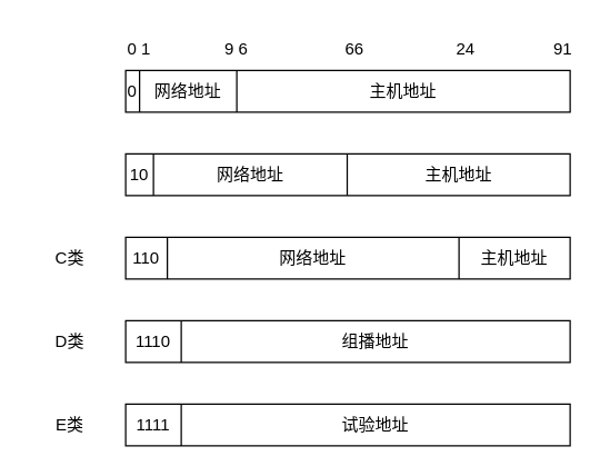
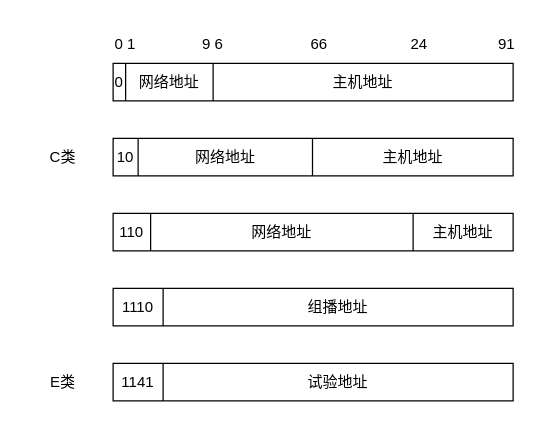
  <mxCell id="0" />
  <mxCell id="1" parent="0" />
  <mxCell id="2" value="" style="rounded=0;whiteSpace=wrap;html=1;" vertex="1" parent="1"><mxGeometry x="90" y="50" width="320" height="30" as="geometry" /></mxCell>
  <mxCell id="3" value="" style="rounded=0;whiteSpace=wrap;html=1;" vertex="1" parent="1"><mxGeometry x="90" y="110" width="320" height="30" as="geometry" /></mxCell>
  <mxCell id="4" value="" style="rounded=0;whiteSpace=wrap;html=1;" vertex="1" parent="1"><mxGeometry x="90" y="170" width="320" height="30" as="geometry" /></mxCell>
  <mxCell id="5" value="" style="rounded=0;whiteSpace=wrap;html=1;" vertex="1" parent="1"><mxGeometry x="90" y="230" width="320" height="30" as="geometry" /></mxCell>
  <mxCell id="6" value="" style="rounded=0;whiteSpace=wrap;html=1;" vertex="1" parent="1"><mxGeometry x="90" y="290" width="320" height="30" as="geometry" /></mxCell>
- <mxCell id="7" value="C类" style="text;html=1;strokeColor=none;fillColor=none;align=center;verticalAlign=middle;whiteSpace=wrap;rounded=0;" vertex="1" parent="1"><mxGeometry x="20" y="170" width="60" height="30" as="geometry" /></mxCell>
- <mxCell id="8" value="D类" style="text;html=1;strokeColor=none;fillColor=none;align=center;verticalAlign=middle;whiteSpace=wrap;rounded=0;" vertex="1" parent="1"><mxGeometry x="20" y="230" width="60" height="30" as="geometry" /></mxCell>
+ <mxCell id="7" value="C类" style="text;html=1;strokeColor=none;fillColor=none;align=center;verticalAlign=middle;whiteSpace=wrap;rounded=0;" vertex="1" parent="1"><mxGeometry x="20" y="110" width="60" height="30" as="geometry" /></mxCell>
  <mxCell id="9" value="E类" style="text;html=1;strokeColor=none;fillColor=none;align=center;verticalAlign=middle;whiteSpace=wrap;rounded=0;" vertex="1" parent="1"><mxGeometry x="20" y="290" width="60" height="30" as="geometry" /></mxCell>
  <mxCell id="10" value="" style="endArrow=none;html=1;rounded=0;" edge="1" parent="1"><mxGeometry width="50" height="50" relative="1" as="geometry"><mxPoint x="130" y="320" as="sourcePoint" /><mxPoint x="130" y="290" as="targetPoint" /></mxGeometry></mxCell>
  <mxCell id="11" value="" style="endArrow=none;html=1;rounded=0;" edge="1" parent="1"><mxGeometry width="50" height="50" relative="1" as="geometry"><mxPoint x="130" y="260" as="sourcePoint" /><mxPoint x="130" y="230" as="targetPoint" /></mxGeometry></mxCell>
  <mxCell id="12" value="" style="endArrow=none;html=1;rounded=0;" edge="1" parent="1"><mxGeometry width="50" height="50" relative="1" as="geometry"><mxPoint x="330" y="200" as="sourcePoint" /><mxPoint x="330" y="170" as="targetPoint" /></mxGeometry></mxCell>
  <mxCell id="13" value="" style="endArrow=none;html=1;rounded=0;" edge="1" parent="1"><mxGeometry width="50" height="50" relative="1" as="geometry"><mxPoint x="120" y="200" as="sourcePoint" /><mxPoint x="120" y="170" as="targetPoint" /></mxGeometry></mxCell>
  <mxCell id="14" value="" style="endArrow=none;html=1;rounded=0;" edge="1" parent="1"><mxGeometry width="50" height="50" relative="1" as="geometry"><mxPoint x="249.5" y="140" as="sourcePoint" /><mxPoint x="249.5" y="110" as="targetPoint" /></mxGeometry></mxCell>
  <mxCell id="15" value="" style="endArrow=none;html=1;rounded=0;" edge="1" parent="1"><mxGeometry width="50" height="50" relative="1" as="geometry"><mxPoint x="110" y="140" as="sourcePoint" /><mxPoint x="110" y="110" as="targetPoint" /></mxGeometry></mxCell>
  <mxCell id="16" value="" style="endArrow=none;html=1;rounded=0;" edge="1" parent="1"><mxGeometry width="50" height="50" relative="1" as="geometry"><mxPoint x="170" y="80" as="sourcePoint" /><mxPoint x="170" y="50" as="targetPoint" /></mxGeometry></mxCell>
  <mxCell id="17" value="" style="endArrow=none;html=1;rounded=0;" edge="1" parent="1"><mxGeometry width="50" height="50" relative="1" as="geometry"><mxPoint x="100" y="80" as="sourcePoint" /><mxPoint x="100" y="50" as="targetPoint" /></mxGeometry></mxCell>
  <mxCell id="18" value="0" style="text;html=1;strokeColor=none;fillColor=none;align=center;verticalAlign=middle;whiteSpace=wrap;rounded=0;" vertex="1" parent="1"><mxGeometry x="90" y="45" width="10" height="40" as="geometry" /></mxCell>
  <mxCell id="19" value="10" style="text;html=1;strokeColor=none;fillColor=none;align=center;verticalAlign=middle;whiteSpace=wrap;rounded=0;" vertex="1" parent="1"><mxGeometry x="90" y="110" width="20" height="30" as="geometry" /></mxCell>
  <mxCell id="20" value="110" style="text;html=1;strokeColor=none;fillColor=none;align=center;verticalAlign=middle;whiteSpace=wrap;rounded=0;" vertex="1" parent="1"><mxGeometry x="90" y="170" width="30" height="30" as="geometry" /></mxCell>
  <mxCell id="21" value="1110" style="text;html=1;strokeColor=none;fillColor=none;align=center;verticalAlign=middle;whiteSpace=wrap;rounded=0;" vertex="1" parent="1"><mxGeometry x="90" y="230" width="40" height="30" as="geometry" /></mxCell>
- <mxCell id="22" value="1111" style="text;html=1;strokeColor=none;fillColor=none;align=center;verticalAlign=middle;whiteSpace=wrap;rounded=0;" vertex="1" parent="1"><mxGeometry x="90" y="290" width="40" height="30" as="geometry" /></mxCell>
+ <mxCell id="22" value="1141" style="text;html=1;strokeColor=none;fillColor=none;align=center;verticalAlign=middle;whiteSpace=wrap;rounded=0;" vertex="1" parent="1"><mxGeometry x="90" y="290" width="40" height="30" as="geometry" /></mxCell>
  <mxCell id="23" value="网络地址" style="text;html=1;strokeColor=none;fillColor=none;align=center;verticalAlign=middle;whiteSpace=wrap;rounded=0;" vertex="1" parent="1"><mxGeometry x="100" y="50" width="70" height="30" as="geometry" /></mxCell>
  <mxCell id="24" value="网络地址" style="text;html=1;strokeColor=none;fillColor=none;align=center;verticalAlign=middle;whiteSpace=wrap;rounded=0;" vertex="1" parent="1"><mxGeometry x="110" y="110" width="140" height="30" as="geometry" /></mxCell>
  <mxCell id="25" value="网络地址" style="text;html=1;strokeColor=none;fillColor=none;align=center;verticalAlign=middle;whiteSpace=wrap;rounded=0;" vertex="1" parent="1"><mxGeometry x="120" y="170" width="210" height="30" as="geometry" /></mxCell>
  <mxCell id="26" value="主机地址" style="text;html=1;strokeColor=none;fillColor=none;align=center;verticalAlign=middle;whiteSpace=wrap;rounded=0;" vertex="1" parent="1"><mxGeometry x="170" y="50" width="240" height="30" as="geometry" /></mxCell>
  <mxCell id="27" value="主机地址" style="text;html=1;strokeColor=none;fillColor=none;align=center;verticalAlign=middle;whiteSpace=wrap;rounded=0;" vertex="1" parent="1"><mxGeometry x="250" y="110" width="160" height="30" as="geometry" /></mxCell>
  <mxCell id="28" value="主机地址" style="text;html=1;strokeColor=none;fillColor=none;align=center;verticalAlign=middle;whiteSpace=wrap;rounded=0;" vertex="1" parent="1"><mxGeometry x="330" y="170" width="80" height="30" as="geometry" /></mxCell>
  <mxCell id="29" value="组播地址" style="text;html=1;strokeColor=none;fillColor=none;align=center;verticalAlign=middle;whiteSpace=wrap;rounded=0;" vertex="1" parent="1"><mxGeometry x="130" y="230" width="280" height="30" as="geometry" /></mxCell>
  <mxCell id="30" value="试验地址" style="text;html=1;strokeColor=none;fillColor=none;align=center;verticalAlign=middle;whiteSpace=wrap;rounded=0;" vertex="1" parent="1"><mxGeometry x="130" y="290" width="280" height="30" as="geometry" /></mxCell>
  <mxCell id="31" value="0" style="text;html=1;strokeColor=none;fillColor=none;align=center;verticalAlign=middle;whiteSpace=wrap;rounded=0;fontSize=12;" vertex="1" parent="1"><mxGeometry x="85" y="20" width="20" height="30" as="geometry" /></mxCell>
  <mxCell id="32" value="1" style="text;html=1;strokeColor=none;fillColor=none;align=center;verticalAlign=middle;whiteSpace=wrap;rounded=0;fontSize=12;" vertex="1" parent="1"><mxGeometry x="95" y="20" width="20" height="30" as="geometry" /></mxCell>
  <mxCell id="33" value="9" style="text;html=1;strokeColor=none;fillColor=none;align=center;verticalAlign=middle;whiteSpace=wrap;rounded=0;fontSize=12;" vertex="1" parent="1"><mxGeometry x="160" y="20" width="10" height="30" as="geometry" /></mxCell>
  <mxCell id="34" value="6" style="text;html=1;strokeColor=none;fillColor=none;align=center;verticalAlign=middle;whiteSpace=wrap;rounded=0;fontSize=12;" vertex="1" parent="1"><mxGeometry x="170" y="20" width="10" height="30" as="geometry" /></mxCell>
  <mxCell id="35" value="66" style="text;html=1;strokeColor=none;fillColor=none;align=center;verticalAlign=middle;whiteSpace=wrap;rounded=0;fontSize=12;" vertex="1" parent="1"><mxGeometry x="250" y="20" width="10" height="30" as="geometry" /></mxCell>
  <mxCell id="36" value="24" style="text;html=1;strokeColor=none;fillColor=none;align=center;verticalAlign=middle;whiteSpace=wrap;rounded=0;fontSize=12;" vertex="1" parent="1"><mxGeometry x="330" y="20" width="10" height="30" as="geometry" /></mxCell>
  <mxCell id="37" value="91" style="text;html=1;strokeColor=none;fillColor=none;align=center;verticalAlign=middle;whiteSpace=wrap;rounded=0;fontSize=12;" vertex="1" parent="1"><mxGeometry x="400" y="20" width="10" height="30" as="geometry" /></mxCell>
